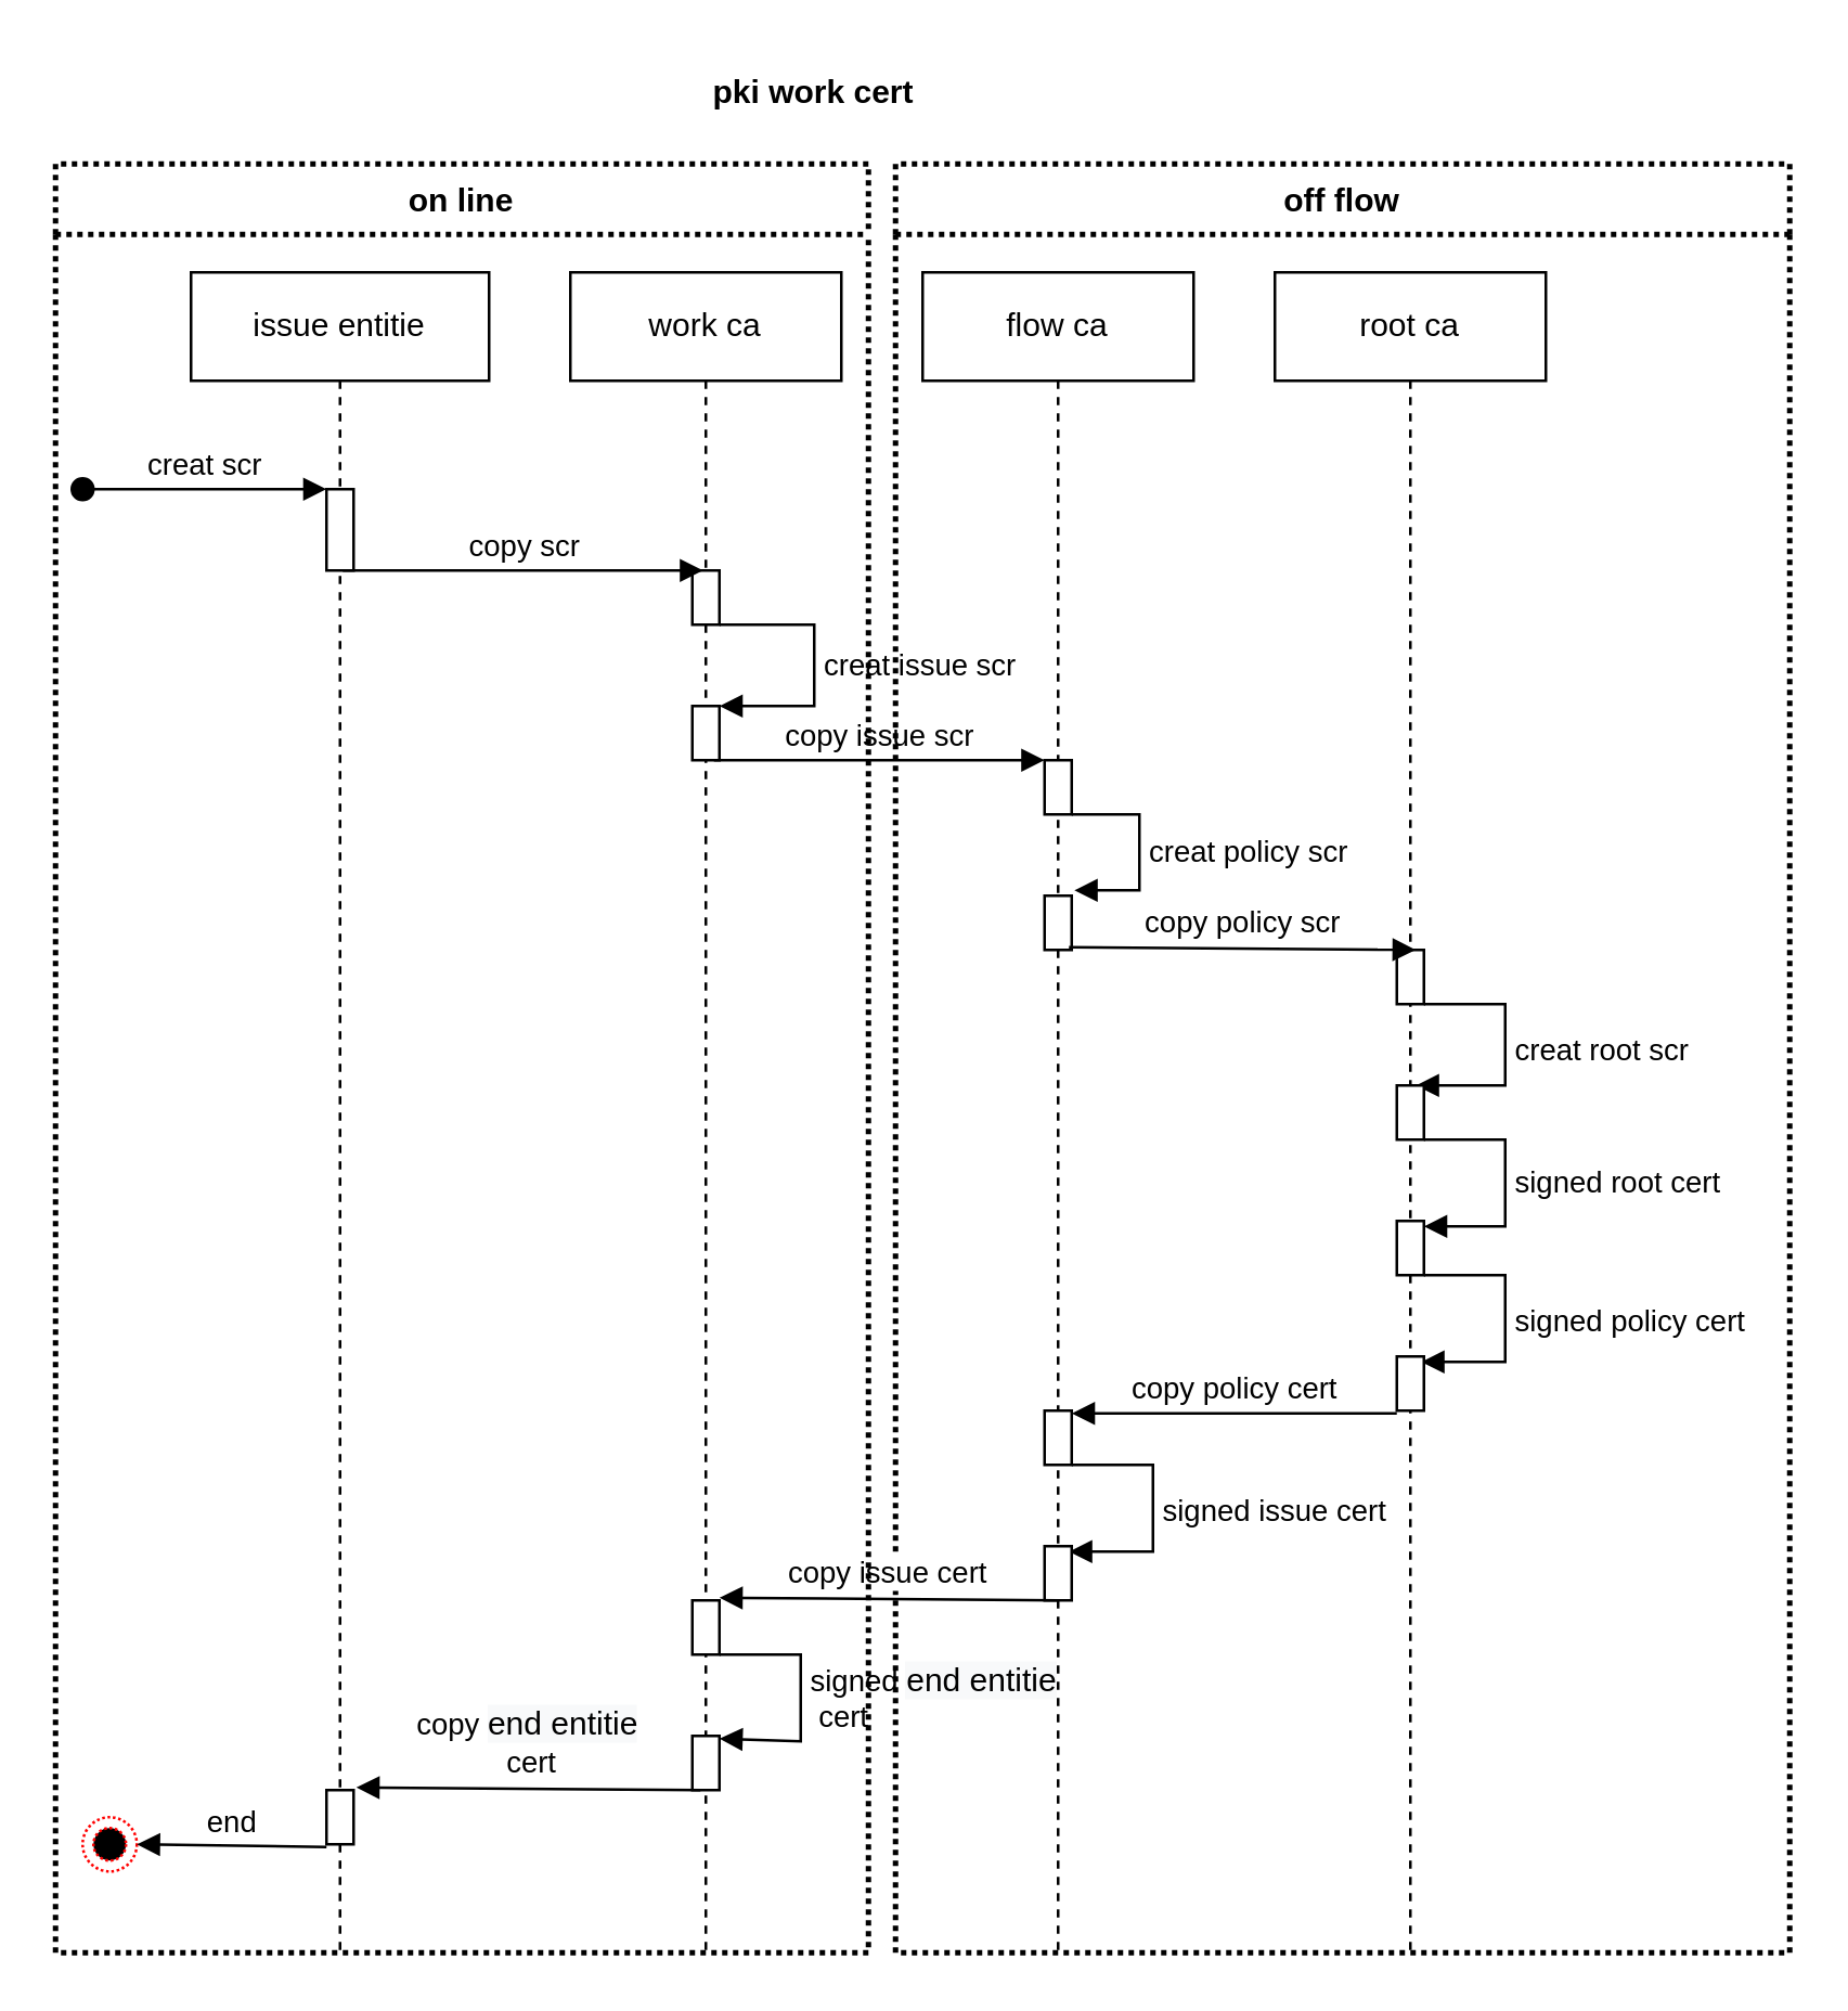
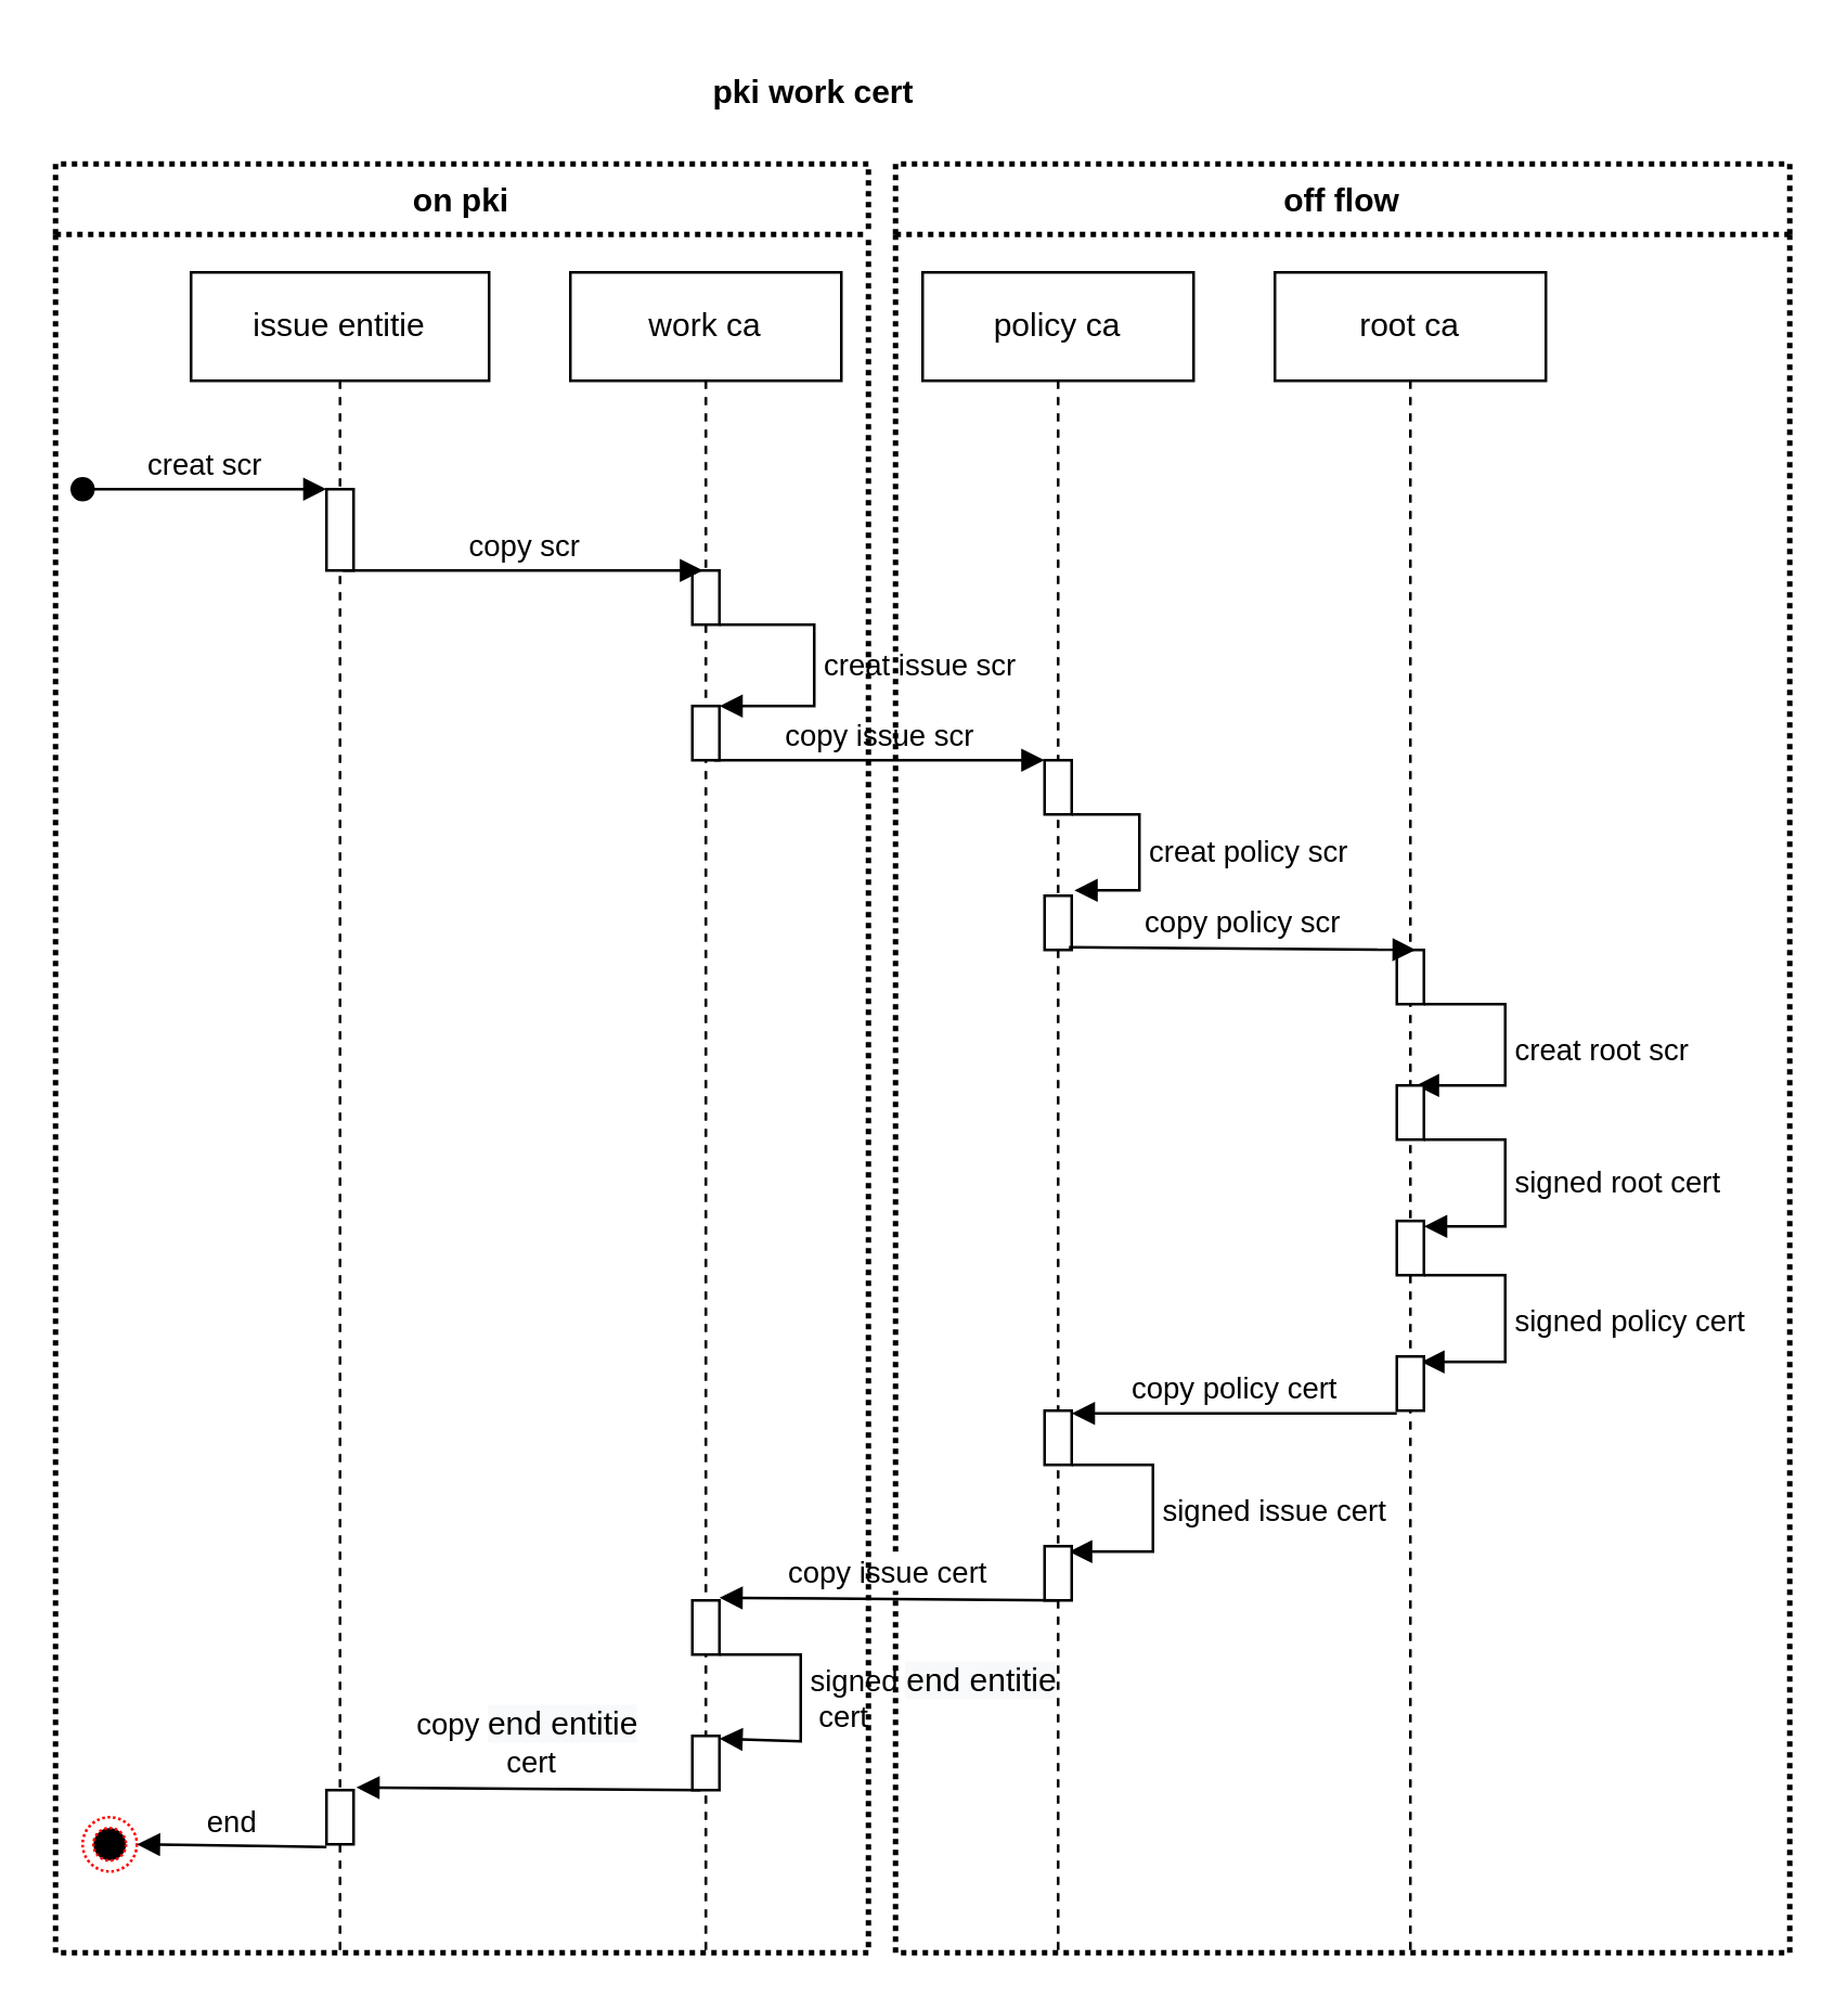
  <mxCell id="0" />
  <mxCell id="1" parent="0" />
  <mxCell id="2" value="issue entitie" style="shape=umlLifeline;perimeter=lifelinePerimeter;whiteSpace=wrap;html=1;container=1;collapsible=0;recursiveResize=0;outlineConnect=0;" vertex="1" parent="1"><mxGeometry x="70" y="100" width="110" height="620" as="geometry" /></mxCell>
  <mxCell id="3" value="" style="html=1;points=[];perimeter=orthogonalPerimeter;" vertex="1" parent="2"><mxGeometry x="50" y="80" width="10" height="30" as="geometry" /></mxCell>
  <mxCell id="4" value="creat scr" style="html=1;verticalAlign=bottom;startArrow=oval;endArrow=block;startSize=8;" edge="1" target="3" parent="2"><mxGeometry relative="1" as="geometry"><mxPoint x="-40" y="80" as="sourcePoint" /></mxGeometry></mxCell>
  <mxCell id="5" value="work ca" style="shape=umlLifeline;perimeter=lifelinePerimeter;whiteSpace=wrap;html=1;container=1;collapsible=0;recursiveResize=0;outlineConnect=0;" vertex="1" parent="1"><mxGeometry x="210" y="100" width="100" height="620" as="geometry" /></mxCell>
  <mxCell id="6" value="" style="html=1;points=[];perimeter=orthogonalPerimeter;" vertex="1" parent="5"><mxGeometry x="45" y="110" width="10" height="20" as="geometry" /></mxCell>
  <mxCell id="7" value="" style="html=1;points=[];perimeter=orthogonalPerimeter;" vertex="1" parent="5"><mxGeometry x="45" y="160" width="10" height="20" as="geometry" /></mxCell>
  <mxCell id="8" value="creat issue scr" style="edgeStyle=orthogonalEdgeStyle;html=1;align=left;spacingLeft=2;endArrow=block;rounded=0;entryX=1;entryY=0;" edge="1" target="7" parent="5" source="6"><mxGeometry relative="1" as="geometry"><mxPoint x="35" y="380" as="sourcePoint" /><Array as="points"><mxPoint x="90" y="130" /><mxPoint x="90" y="160" /></Array></mxGeometry></mxCell>
  <mxCell id="9" value="" style="html=1;points=[];perimeter=orthogonalPerimeter;" vertex="1" parent="5"><mxGeometry x="45" y="490" width="10" height="20" as="geometry" /></mxCell>
  <mxCell id="10" value="signed&amp;nbsp;&lt;span style=&quot;font-size: 12px ; text-align: center ; background-color: rgb(248 , 249 , 250)&quot;&gt;end entitie&lt;/span&gt;&lt;br&gt;&amp;nbsp;cert" style="edgeStyle=orthogonalEdgeStyle;html=1;align=left;spacingLeft=2;endArrow=block;rounded=0;entryX=1;entryY=0.05;entryDx=0;entryDy=0;entryPerimeter=0;" edge="1" parent="5" target="11"><mxGeometry relative="1" as="geometry"><mxPoint x="55" y="510" as="sourcePoint" /><Array as="points"><mxPoint x="85" y="510" /><mxPoint x="85" y="542" /></Array><mxPoint x="54" y="542" as="targetPoint" /></mxGeometry></mxCell>
  <mxCell id="11" value="" style="html=1;points=[];perimeter=orthogonalPerimeter;" vertex="1" parent="5"><mxGeometry x="45" y="540" width="10" height="20" as="geometry" /></mxCell>
- <mxCell id="12" value="flow ca" style="shape=umlLifeline;perimeter=lifelinePerimeter;whiteSpace=wrap;html=1;container=1;collapsible=0;recursiveResize=0;outlineConnect=0;" vertex="1" parent="1"><mxGeometry x="340" y="100" width="100" height="620" as="geometry" /></mxCell>
+ <mxCell id="12" value="policy ca" style="shape=umlLifeline;perimeter=lifelinePerimeter;whiteSpace=wrap;html=1;container=1;collapsible=0;recursiveResize=0;outlineConnect=0;" vertex="1" parent="1"><mxGeometry x="340" y="100" width="100" height="620" as="geometry" /></mxCell>
  <mxCell id="13" value="" style="html=1;points=[];perimeter=orthogonalPerimeter;" vertex="1" parent="12"><mxGeometry x="45" y="180" width="10" height="20" as="geometry" /></mxCell>
  <mxCell id="14" value="" style="html=1;points=[];perimeter=orthogonalPerimeter;" vertex="1" parent="12"><mxGeometry x="45" y="230" width="10" height="20" as="geometry" /></mxCell>
  <mxCell id="15" value="creat policy&amp;nbsp;scr" style="edgeStyle=orthogonalEdgeStyle;html=1;align=left;spacingLeft=2;endArrow=block;rounded=0;entryX=1.1;entryY=-0.1;entryDx=0;entryDy=0;entryPerimeter=0;" edge="1" parent="12" source="13" target="14"><mxGeometry relative="1" as="geometry"><mxPoint x="-135" y="350" as="sourcePoint" /><Array as="points"><mxPoint x="80" y="200" /><mxPoint x="80" y="228" /></Array><mxPoint x="95" y="230" as="targetPoint" /></mxGeometry></mxCell>
  <mxCell id="16" value="" style="html=1;points=[];perimeter=orthogonalPerimeter;" vertex="1" parent="12"><mxGeometry x="45" y="420" width="10" height="20" as="geometry" /></mxCell>
  <mxCell id="17" value="signed issue cert" style="edgeStyle=orthogonalEdgeStyle;html=1;align=left;spacingLeft=2;endArrow=block;rounded=0;entryX=0.9;entryY=0.1;entryDx=0;entryDy=0;entryPerimeter=0;" edge="1" parent="12" target="18"><mxGeometry relative="1" as="geometry"><mxPoint x="55" y="440" as="sourcePoint" /><Array as="points"><mxPoint x="85" y="440" /><mxPoint x="85" y="472" /></Array><mxPoint x="-409" y="368" as="targetPoint" /></mxGeometry></mxCell>
  <mxCell id="18" value="" style="html=1;points=[];perimeter=orthogonalPerimeter;" vertex="1" parent="12"><mxGeometry x="45" y="470" width="10" height="20" as="geometry" /></mxCell>
  <mxCell id="19" value="root ca" style="shape=umlLifeline;perimeter=lifelinePerimeter;whiteSpace=wrap;html=1;container=1;collapsible=0;recursiveResize=0;outlineConnect=0;" vertex="1" parent="1"><mxGeometry x="470" y="100" width="100" height="620" as="geometry" /></mxCell>
  <mxCell id="20" value="" style="html=1;points=[];perimeter=orthogonalPerimeter;" vertex="1" parent="19"><mxGeometry x="45" y="250" width="10" height="20" as="geometry" /></mxCell>
  <mxCell id="21" value="creat root scr" style="edgeStyle=orthogonalEdgeStyle;html=1;align=left;spacingLeft=2;endArrow=block;rounded=0;entryX=0.7;entryY=0;entryDx=0;entryDy=0;entryPerimeter=0;" edge="1" parent="19" source="20" target="22"><mxGeometry relative="1" as="geometry"><mxPoint x="-470" y="320" as="sourcePoint" /><Array as="points"><mxPoint x="85" y="270" /><mxPoint x="85" y="300" /></Array><mxPoint x="61" y="298" as="targetPoint" /></mxGeometry></mxCell>
  <mxCell id="22" value="" style="html=1;points=[];perimeter=orthogonalPerimeter;" vertex="1" parent="19"><mxGeometry x="45" y="300" width="10" height="20" as="geometry" /></mxCell>
  <mxCell id="23" value="signed&amp;nbsp;root cert" style="edgeStyle=orthogonalEdgeStyle;html=1;align=left;spacingLeft=2;endArrow=block;rounded=0;entryX=1;entryY=0.1;entryDx=0;entryDy=0;entryPerimeter=0;" edge="1" parent="19" source="22" target="24"><mxGeometry relative="1" as="geometry"><mxPoint x="-940" y="270" as="sourcePoint" /><Array as="points"><mxPoint x="85" y="320" /><mxPoint x="85" y="352" /></Array><mxPoint x="61" y="348" as="targetPoint" /></mxGeometry></mxCell>
  <mxCell id="24" value="" style="html=1;points=[];perimeter=orthogonalPerimeter;" vertex="1" parent="19"><mxGeometry x="45" y="350" width="10" height="20" as="geometry" /></mxCell>
  <mxCell id="25" value="signed policy cert" style="edgeStyle=orthogonalEdgeStyle;html=1;align=left;spacingLeft=2;endArrow=block;rounded=0;entryX=0.9;entryY=0.1;entryDx=0;entryDy=0;entryPerimeter=0;" edge="1" parent="19" source="24" target="26"><mxGeometry relative="1" as="geometry"><mxPoint x="-1410" y="220" as="sourcePoint" /><Array as="points"><mxPoint x="85" y="370" /><mxPoint x="85" y="402" /></Array><mxPoint x="61" y="398" as="targetPoint" /></mxGeometry></mxCell>
  <mxCell id="26" value="" style="html=1;points=[];perimeter=orthogonalPerimeter;" vertex="1" parent="19"><mxGeometry x="45" y="400" width="10" height="20" as="geometry" /></mxCell>
  <mxCell id="27" value="pki work cert" style="text;align=center;fontStyle=1;verticalAlign=middle;spacingLeft=3;spacingRight=3;strokeColor=none;rotatable=0;points=[[0,0.5],[1,0.5]];portConstraint=eastwest;" vertex="1" parent="1"><mxGeometry x="260" y="20" width="80" height="26" as="geometry" /></mxCell>
  <mxCell id="28" value="copy scr" style="html=1;verticalAlign=bottom;endArrow=block;entryX=0.4;entryY=0;entryDx=0;entryDy=0;entryPerimeter=0;exitX=0.6;exitY=1;exitDx=0;exitDy=0;exitPerimeter=0;" edge="1" parent="1" source="3" target="6"><mxGeometry width="80" relative="1" as="geometry"><mxPoint x="125" y="210" as="sourcePoint" /><mxPoint x="280" y="530" as="targetPoint" /></mxGeometry></mxCell>
  <mxCell id="29" value="copy issue scr" style="html=1;verticalAlign=bottom;endArrow=block;exitX=0.8;exitY=1;exitDx=0;exitDy=0;exitPerimeter=0;" edge="1" parent="1" source="7"><mxGeometry width="80" relative="1" as="geometry"><mxPoint x="260" y="310" as="sourcePoint" /><mxPoint x="385" y="280" as="targetPoint" /></mxGeometry></mxCell>
  <mxCell id="30" value="copy policy scr" style="html=1;verticalAlign=bottom;endArrow=block;entryX=0.7;entryY=0;entryDx=0;entryDy=0;entryPerimeter=0;exitX=0.9;exitY=0.95;exitDx=0;exitDy=0;exitPerimeter=0;" edge="1" parent="1" source="14" target="20"><mxGeometry width="80" relative="1" as="geometry"><mxPoint x="460" y="510" as="sourcePoint" /><mxPoint x="530" y="350" as="targetPoint" /></mxGeometry></mxCell>
  <mxCell id="31" value="copy policy cert" style="html=1;verticalAlign=bottom;endArrow=block;exitX=0;exitY=1.05;exitDx=0;exitDy=0;exitPerimeter=0;" edge="1" parent="1" source="26" target="16"><mxGeometry width="80" relative="1" as="geometry"><mxPoint x="404" y="359" as="sourcePoint" /><mxPoint x="532" y="360" as="targetPoint" /></mxGeometry></mxCell>
  <mxCell id="32" value="off flow" style="swimlane;fontStyle=1;childLayout=stackLayout;horizontal=1;startSize=26;fillColor=none;horizontalStack=0;resizeParent=1;resizeParentMax=0;resizeLast=0;collapsible=1;marginBottom=0;dashed=1;strokeWidth=2;dashPattern=1 1;" vertex="1" parent="1"><mxGeometry x="330" y="60" width="330" height="660" as="geometry" /></mxCell>
  <mxCell id="33" value="copy issue cert" style="html=1;verticalAlign=bottom;endArrow=block;exitX=0.5;exitY=1;exitDx=0;exitDy=0;exitPerimeter=0;entryX=1;entryY=-0.05;entryDx=0;entryDy=0;entryPerimeter=0;" edge="1" parent="1" source="18" target="9"><mxGeometry width="80" relative="1" as="geometry"><mxPoint x="525" y="531" as="sourcePoint" /><mxPoint x="200" y="500" as="targetPoint" /></mxGeometry></mxCell>
  <mxCell id="34" value="" style="html=1;points=[];perimeter=orthogonalPerimeter;" vertex="1" parent="1"><mxGeometry x="120" y="660" width="10" height="20" as="geometry" /></mxCell>
  <mxCell id="35" value="copy&amp;nbsp;&lt;span style=&quot;font-size: 12px ; background-color: rgb(248 , 249 , 250)&quot;&gt;end entitie&lt;/span&gt;&lt;br&gt;&amp;nbsp;cert" style="html=1;verticalAlign=bottom;endArrow=block;exitX=0.3;exitY=1;exitDx=0;exitDy=0;exitPerimeter=0;entryX=1.1;entryY=-0.05;entryDx=0;entryDy=0;entryPerimeter=0;" edge="1" parent="1" source="11" target="34"><mxGeometry width="80" relative="1" as="geometry"><mxPoint x="400" y="600" as="sourcePoint" /><mxPoint x="275" y="599" as="targetPoint" /></mxGeometry></mxCell>
  <mxCell id="36" value="" style="ellipse;html=1;shape=endState;fillColor=#000000;strokeColor=#ff0000;dashed=1;dashPattern=1 1;" vertex="1" parent="1"><mxGeometry x="30" y="670" width="20" height="20" as="geometry" /></mxCell>
  <mxCell id="37" value="end" style="html=1;verticalAlign=bottom;endArrow=block;entryX=1;entryY=0.5;entryDx=0;entryDy=0;exitX=0;exitY=1.05;exitDx=0;exitDy=0;exitPerimeter=0;" edge="1" parent="1" source="34" target="36"><mxGeometry width="80" relative="1" as="geometry"><mxPoint x="190" y="710" as="sourcePoint" /><mxPoint x="269" y="220" as="targetPoint" /></mxGeometry></mxCell>
- <mxCell id="38" value="on line" style="swimlane;fontStyle=1;childLayout=stackLayout;horizontal=1;startSize=26;fillColor=none;horizontalStack=0;resizeParent=1;resizeParentMax=0;resizeLast=0;collapsible=1;marginBottom=0;dashed=1;strokeWidth=2;dashPattern=1 1;" vertex="1" parent="1"><mxGeometry x="20" y="60" width="300" height="660" as="geometry" /></mxCell>
+ <mxCell id="38" value="on pki" style="swimlane;fontStyle=1;childLayout=stackLayout;horizontal=1;startSize=26;fillColor=none;horizontalStack=0;resizeParent=1;resizeParentMax=0;resizeLast=0;collapsible=1;marginBottom=0;dashed=1;strokeWidth=2;dashPattern=1 1;" vertex="1" parent="1"><mxGeometry x="20" y="60" width="300" height="660" as="geometry" /></mxCell>
